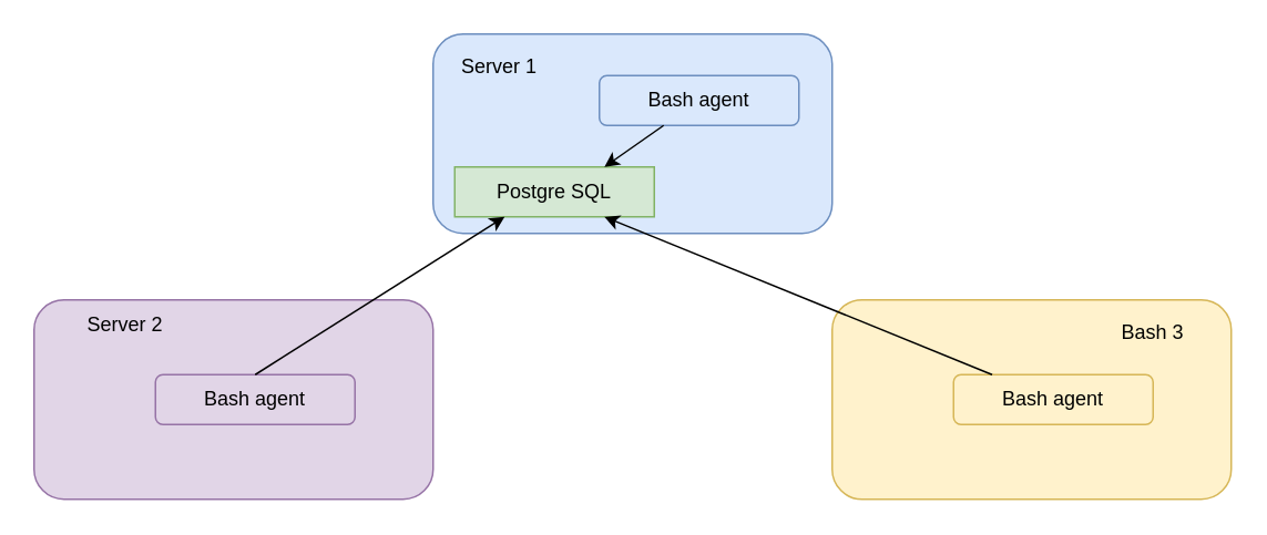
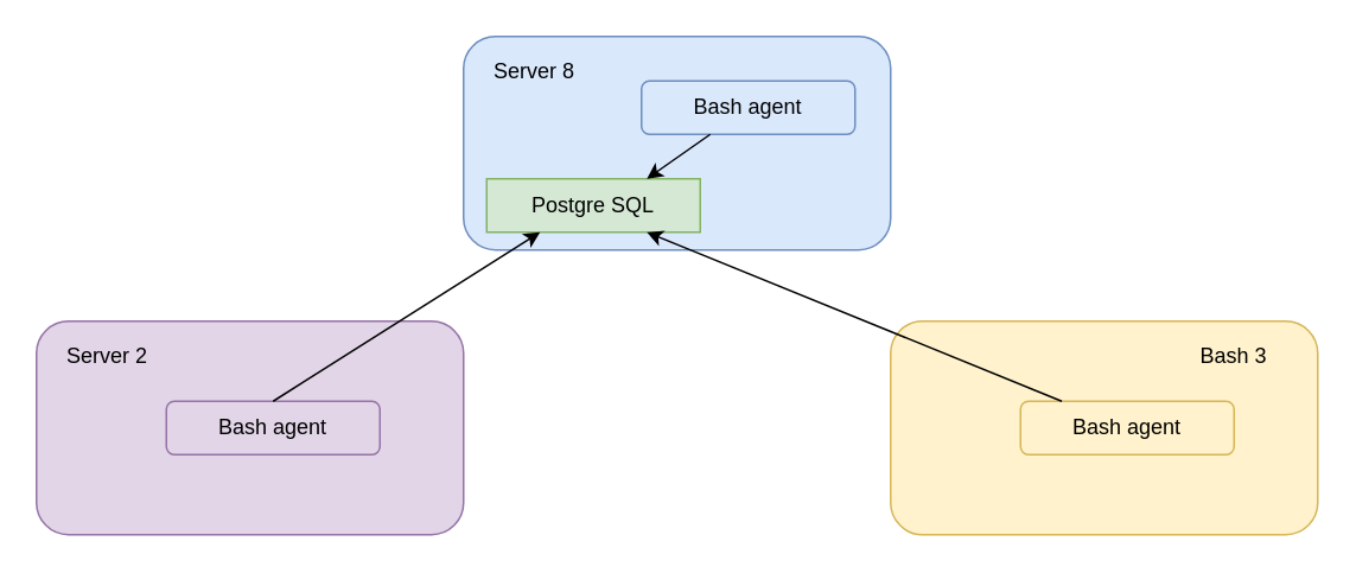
  <mxCell id="0" />
  <mxCell id="1" parent="0" />
  <mxCell id="2" value="" style="rounded=1;whiteSpace=wrap;html=1;fillColor=#dae8fc;strokeColor=#6c8ebf;" vertex="1" parent="1"><mxGeometry x="260" y="20" width="240" height="120" as="geometry" /></mxCell>
- <mxCell id="3" value="Server 1" style="text;html=1;strokeColor=none;fillColor=none;align=center;verticalAlign=middle;whiteSpace=wrap;rounded=0;" vertex="1" parent="1"><mxGeometry x="270" y="30" width="60" height="20" as="geometry" /></mxCell>
+ <mxCell id="3" value="Server 8" style="text;html=1;strokeColor=none;fillColor=none;align=center;verticalAlign=middle;whiteSpace=wrap;rounded=0;" vertex="1" parent="1"><mxGeometry x="270" y="30" width="60" height="20" as="geometry" /></mxCell>
  <mxCell id="4" value="Bash agent" style="rounded=1;whiteSpace=wrap;html=1;fillColor=#dae8fc;strokeColor=#6c8ebf;" vertex="1" parent="1"><mxGeometry x="360" y="45" width="120" height="30" as="geometry" /></mxCell>
  <mxCell id="5" value="" style="rounded=1;whiteSpace=wrap;html=1;fillColor=#e1d5e7;strokeColor=#9673a6;" vertex="1" parent="1"><mxGeometry x="20" y="180" width="240" height="120" as="geometry" /></mxCell>
- <mxCell id="6" value="Server 2" style="text;html=1;strokeColor=none;fillColor=none;align=center;verticalAlign=middle;whiteSpace=wrap;rounded=0;" vertex="1" parent="1"><mxGeometry x="45" y="185" width="60" height="20" as="geometry" /></mxCell>
+ <mxCell id="6" value="Server 2" style="text;html=1;strokeColor=none;fillColor=none;align=center;verticalAlign=middle;whiteSpace=wrap;rounded=0;" vertex="1" parent="1"><mxGeometry x="30" y="190" width="60" height="20" as="geometry" /></mxCell>
  <mxCell id="7" value="Bash agent" style="rounded=1;whiteSpace=wrap;html=1;fillColor=#e1d5e7;strokeColor=#9673a6;" vertex="1" parent="1"><mxGeometry x="93" y="225" width="120" height="30" as="geometry" /></mxCell>
  <mxCell id="8" value="" style="rounded=1;whiteSpace=wrap;html=1;fillColor=#fff2cc;strokeColor=#d6b656;" vertex="1" parent="1"><mxGeometry x="500" y="180" width="240" height="120" as="geometry" /></mxCell>
  <mxCell id="9" value="Bash 3" style="text;html=1;strokeColor=none;fillColor=none;align=center;verticalAlign=middle;whiteSpace=wrap;rounded=0;" vertex="1" parent="1"><mxGeometry x="663" y="190" width="60" height="20" as="geometry" /></mxCell>
  <mxCell id="10" value="Bash agent" style="rounded=1;whiteSpace=wrap;html=1;fillColor=#fff2cc;strokeColor=#d6b656;" vertex="1" parent="1"><mxGeometry x="573" y="225" width="120" height="30" as="geometry" /></mxCell>
  <mxCell id="11" value="Postgre SQL" style="whiteSpace=wrap;html=1;arcSize=11;fillColor=#d5e8d4;strokeColor=#82b366;rounded=0;" vertex="1" parent="1"><mxGeometry x="273" y="100" width="120" height="30" as="geometry" /></mxCell>
  <mxCell id="12" value="" style="endArrow=classic;html=1;entryX=0.25;entryY=1;entryDx=0;entryDy=0;exitX=0.5;exitY=0;exitDx=0;exitDy=0;" edge="1" parent="1" source="7" target="11"><mxGeometry width="50" height="50" relative="1" as="geometry"><mxPoint x="20" y="450" as="sourcePoint" /><mxPoint x="70" y="400" as="targetPoint" /></mxGeometry></mxCell>
  <mxCell id="13" value="" style="endArrow=classic;html=1;entryX=0.75;entryY=1;entryDx=0;entryDy=0;" edge="1" parent="1" source="10" target="11"><mxGeometry width="50" height="50" relative="1" as="geometry"><mxPoint x="20" y="450" as="sourcePoint" /><mxPoint x="70" y="400" as="targetPoint" /></mxGeometry></mxCell>
  <mxCell id="14" value="" style="endArrow=classic;html=1;entryX=0.75;entryY=0;entryDx=0;entryDy=0;" edge="1" parent="1" source="4" target="11"><mxGeometry width="50" height="50" relative="1" as="geometry"><mxPoint x="20" y="450" as="sourcePoint" /><mxPoint x="70" y="400" as="targetPoint" /></mxGeometry></mxCell>
